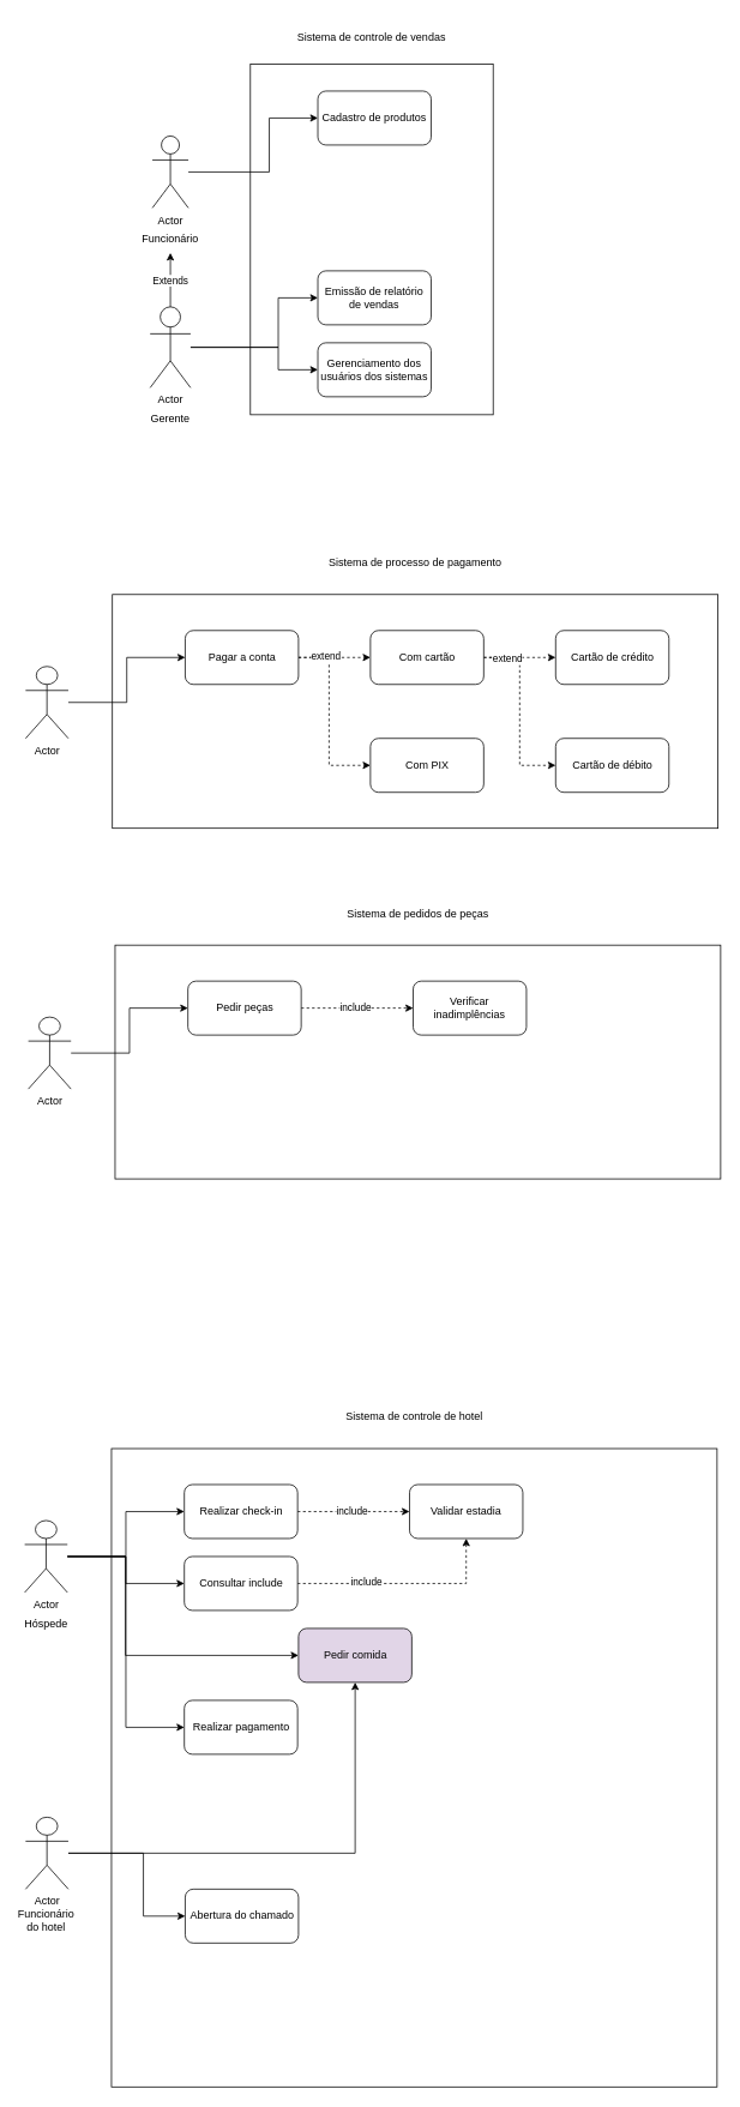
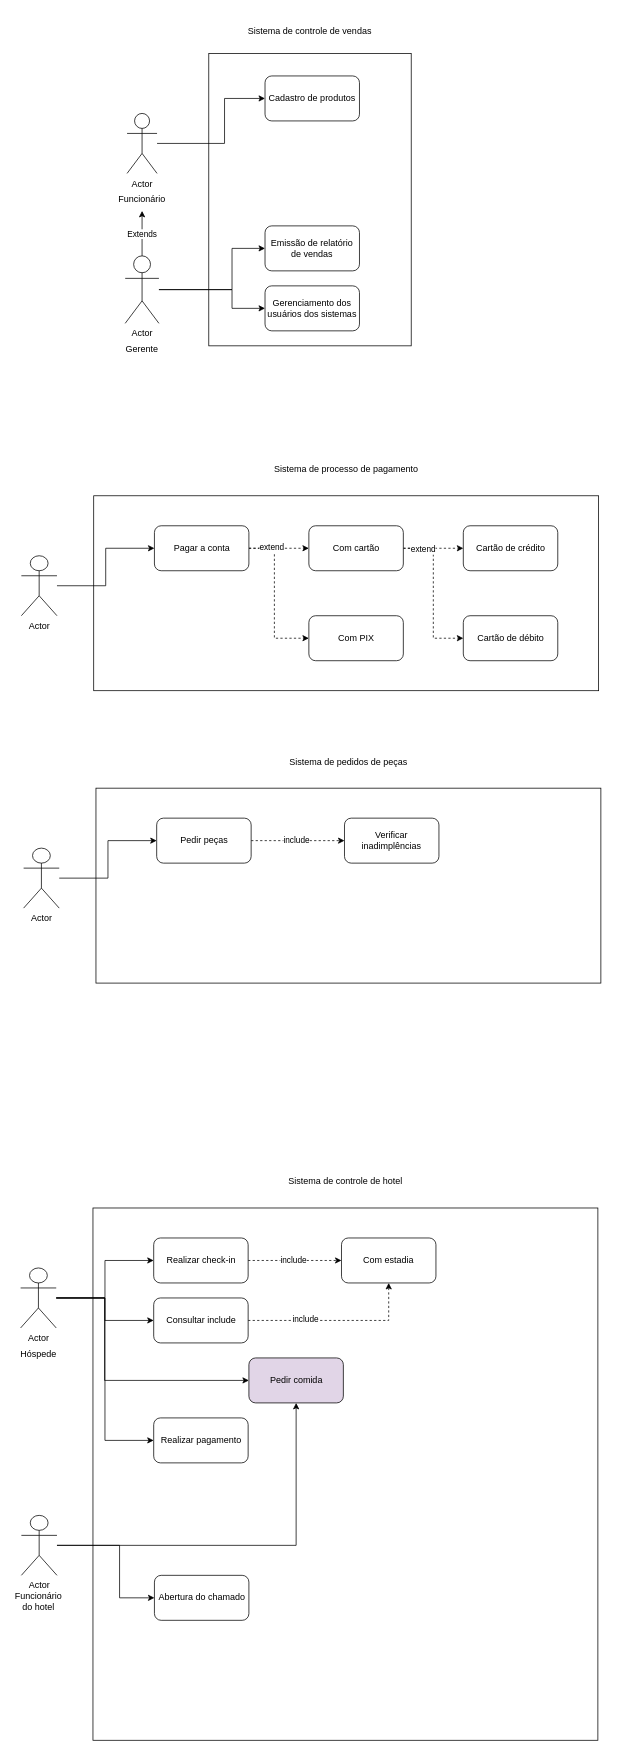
  <mxCell id="0" />
  <mxCell id="1" parent="0" />
  <mxCell id="2" value="" style="rounded=0;whiteSpace=wrap;html=1;" vertex="1" parent="1"><mxGeometry x="124.5" y="660" width="673.5" height="260" as="geometry" /></mxCell>
  <mxCell id="3" value="" style="rounded=0;whiteSpace=wrap;html=1;" vertex="1" parent="1"><mxGeometry x="278" y="70" width="270" height="390" as="geometry" /></mxCell>
  <mxCell id="4" style="edgeStyle=orthogonalEdgeStyle;rounded=0;orthogonalLoop=1;jettySize=auto;html=1;entryX=0;entryY=0.5;entryDx=0;entryDy=0;" edge="1" parent="1" source="5" target="14"><mxGeometry relative="1" as="geometry"><Array as="points"><mxPoint x="299" y="190" /><mxPoint x="299" y="130" /></Array></mxGeometry></mxCell>
  <mxCell id="5" value="Actor" style="shape=umlActor;verticalLabelPosition=bottom;verticalAlign=top;html=1;outlineConnect=0;" vertex="1" parent="1"><mxGeometry x="169" y="150" width="40" height="80" as="geometry" /></mxCell>
  <mxCell id="6" value="Sistema de controle de vendas" style="text;html=1;align=center;verticalAlign=middle;whiteSpace=wrap;rounded=0;" vertex="1" parent="1"><mxGeometry x="313" y="20" width="200" height="40" as="geometry" /></mxCell>
  <mxCell id="7" value="Funcionário" style="text;html=1;align=center;verticalAlign=middle;whiteSpace=wrap;rounded=0;" vertex="1" parent="1"><mxGeometry x="159" y="250" width="60" height="30" as="geometry" /></mxCell>
  <mxCell id="8" style="edgeStyle=orthogonalEdgeStyle;rounded=0;orthogonalLoop=1;jettySize=auto;html=1;entryX=0;entryY=0.5;entryDx=0;entryDy=0;" edge="1" parent="1" source="10" target="15"><mxGeometry relative="1" as="geometry"><Array as="points"><mxPoint x="309" y="385" /><mxPoint x="309" y="330" /></Array></mxGeometry></mxCell>
  <mxCell id="9" style="edgeStyle=orthogonalEdgeStyle;rounded=0;orthogonalLoop=1;jettySize=auto;html=1;entryX=0;entryY=0.5;entryDx=0;entryDy=0;" edge="1" parent="1" source="10" target="16"><mxGeometry relative="1" as="geometry"><Array as="points"><mxPoint x="309" y="385" /><mxPoint x="309" y="410" /></Array></mxGeometry></mxCell>
  <mxCell id="10" value="Actor" style="shape=umlActor;verticalLabelPosition=bottom;verticalAlign=top;html=1;outlineConnect=0;" vertex="1" parent="1"><mxGeometry x="166.5" y="340" width="45" height="90" as="geometry" /></mxCell>
  <mxCell id="11" style="edgeStyle=orthogonalEdgeStyle;rounded=0;orthogonalLoop=1;jettySize=auto;html=1;entryX=0.5;entryY=1;entryDx=0;entryDy=0;exitX=0.5;exitY=0;exitDx=0;exitDy=0;exitPerimeter=0;" edge="1" parent="1" source="10" target="7"><mxGeometry relative="1" as="geometry" /></mxCell>
  <mxCell id="12" value="Extends" style="edgeLabel;html=1;align=center;verticalAlign=middle;resizable=0;points=[];" vertex="1" connectable="0" parent="11"><mxGeometry x="-0.133" y="-1" relative="1" as="geometry"><mxPoint x="-2" y="-4" as="offset" /></mxGeometry></mxCell>
  <mxCell id="13" value="Gerente" style="text;html=1;align=center;verticalAlign=middle;whiteSpace=wrap;rounded=0;" vertex="1" parent="1"><mxGeometry x="159" y="450" width="60" height="30" as="geometry" /></mxCell>
  <mxCell id="14" value="Cadastro de produtos" style="rounded=1;whiteSpace=wrap;html=1;" vertex="1" parent="1"><mxGeometry x="353" y="100" width="126" height="60" as="geometry" /></mxCell>
  <mxCell id="15" value="Emissão de relatório de vendas" style="rounded=1;whiteSpace=wrap;html=1;" vertex="1" parent="1"><mxGeometry x="353" y="300" width="126" height="60" as="geometry" /></mxCell>
  <mxCell id="16" value="Gerenciamento dos usuários dos sistemas" style="rounded=1;whiteSpace=wrap;html=1;" vertex="1" parent="1"><mxGeometry x="353" y="380" width="126" height="60" as="geometry" /></mxCell>
  <mxCell id="17" style="edgeStyle=orthogonalEdgeStyle;rounded=0;orthogonalLoop=1;jettySize=auto;html=1;entryX=0;entryY=0.5;entryDx=0;entryDy=0;" edge="1" parent="1" source="18" target="22"><mxGeometry relative="1" as="geometry" /></mxCell>
  <mxCell id="18" value="Actor" style="shape=umlActor;verticalLabelPosition=bottom;verticalAlign=top;html=1;outlineConnect=0;" vertex="1" parent="1"><mxGeometry x="28" y="740" width="47.5" height="80" as="geometry" /></mxCell>
  <mxCell id="19" value="" style="edgeStyle=orthogonalEdgeStyle;rounded=0;orthogonalLoop=1;jettySize=auto;html=1;dashed=1;" edge="1" parent="1" source="22" target="26"><mxGeometry relative="1" as="geometry" /></mxCell>
  <mxCell id="20" value="" style="edgeStyle=orthogonalEdgeStyle;rounded=0;orthogonalLoop=1;jettySize=auto;html=1;dashed=1;" edge="1" parent="1" source="22" target="27"><mxGeometry relative="1" as="geometry"><Array as="points"><mxPoint x="365.5" y="730" /><mxPoint x="365.5" y="850" /></Array></mxGeometry></mxCell>
  <mxCell id="21" value="extend" style="edgeLabel;html=1;align=center;verticalAlign=middle;resizable=0;points=[];" vertex="1" connectable="0" parent="20"><mxGeometry x="-0.699" y="2" relative="1" as="geometry"><mxPoint as="offset" /></mxGeometry></mxCell>
  <mxCell id="22" value="Pagar a conta" style="rounded=1;whiteSpace=wrap;html=1;" vertex="1" parent="1"><mxGeometry x="205.5" y="700" width="126" height="60" as="geometry" /></mxCell>
  <mxCell id="23" value="" style="edgeStyle=orthogonalEdgeStyle;rounded=0;orthogonalLoop=1;jettySize=auto;html=1;dashed=1;" edge="1" parent="1" source="26" target="28"><mxGeometry relative="1" as="geometry" /></mxCell>
  <mxCell id="24" style="edgeStyle=orthogonalEdgeStyle;rounded=0;orthogonalLoop=1;jettySize=auto;html=1;entryX=0;entryY=0.5;entryDx=0;entryDy=0;dashed=1;" edge="1" parent="1" source="26" target="29"><mxGeometry relative="1" as="geometry" /></mxCell>
  <mxCell id="25" value="extend" style="edgeLabel;html=1;align=center;verticalAlign=middle;resizable=0;points=[];" vertex="1" connectable="0" parent="24"><mxGeometry x="-0.735" y="-1" relative="1" as="geometry"><mxPoint x="-1" as="offset" /></mxGeometry></mxCell>
  <mxCell id="26" value="Com cartão" style="rounded=1;whiteSpace=wrap;html=1;" vertex="1" parent="1"><mxGeometry x="411.5" y="700" width="126" height="60" as="geometry" /></mxCell>
  <mxCell id="27" value="Com PIX" style="rounded=1;whiteSpace=wrap;html=1;" vertex="1" parent="1"><mxGeometry x="411.5" y="820" width="126" height="60" as="geometry" /></mxCell>
  <mxCell id="28" value="Cartão de crédito" style="rounded=1;whiteSpace=wrap;html=1;" vertex="1" parent="1"><mxGeometry x="617.5" y="700" width="126" height="60" as="geometry" /></mxCell>
  <mxCell id="29" value="Cartão de débito" style="rounded=1;whiteSpace=wrap;html=1;" vertex="1" parent="1"><mxGeometry x="617.5" y="820" width="126" height="60" as="geometry" /></mxCell>
  <mxCell id="30" value="Sistema de processo de pagamento" style="text;html=1;align=center;verticalAlign=middle;whiteSpace=wrap;rounded=0;" vertex="1" parent="1"><mxGeometry x="358" y="610" width="206.5" height="30" as="geometry" /></mxCell>
  <mxCell id="31" value="" style="rounded=0;whiteSpace=wrap;html=1;" vertex="1" parent="1"><mxGeometry x="127.5" y="1050" width="673.5" height="260" as="geometry" /></mxCell>
  <mxCell id="32" style="edgeStyle=orthogonalEdgeStyle;rounded=0;orthogonalLoop=1;jettySize=auto;html=1;entryX=0;entryY=0.5;entryDx=0;entryDy=0;" edge="1" source="33" target="36" parent="1"><mxGeometry relative="1" as="geometry" /></mxCell>
  <mxCell id="33" value="Actor" style="shape=umlActor;verticalLabelPosition=bottom;verticalAlign=top;html=1;outlineConnect=0;" vertex="1" parent="1"><mxGeometry x="31" y="1130" width="47.5" height="80" as="geometry" /></mxCell>
  <mxCell id="34" value="" style="edgeStyle=orthogonalEdgeStyle;rounded=0;orthogonalLoop=1;jettySize=auto;html=1;dashed=1;" edge="1" parent="1" source="36" target="38"><mxGeometry relative="1" as="geometry" /></mxCell>
  <mxCell id="35" value="include" style="edgeLabel;html=1;align=center;verticalAlign=middle;resizable=0;points=[];" vertex="1" connectable="0" parent="34"><mxGeometry x="-0.035" y="1" relative="1" as="geometry"><mxPoint as="offset" /></mxGeometry></mxCell>
  <mxCell id="36" value="Pedir peças" style="rounded=1;whiteSpace=wrap;html=1;" vertex="1" parent="1"><mxGeometry x="208.5" y="1090" width="126" height="60" as="geometry" /></mxCell>
  <mxCell id="37" value="Sistema de pedidos de peças" style="text;html=1;align=center;verticalAlign=middle;whiteSpace=wrap;rounded=0;" vertex="1" parent="1"><mxGeometry x="361" y="1000" width="206.5" height="30" as="geometry" /></mxCell>
  <mxCell id="38" value="Verificar inadimplências" style="rounded=1;whiteSpace=wrap;html=1;" vertex="1" parent="1"><mxGeometry x="459" y="1090" width="126" height="60" as="geometry" /></mxCell>
  <mxCell id="39" value="" style="rounded=0;whiteSpace=wrap;html=1;" vertex="1" parent="1"><mxGeometry x="123.5" y="1610" width="673.5" height="710" as="geometry" /></mxCell>
  <mxCell id="40" style="edgeStyle=orthogonalEdgeStyle;rounded=0;orthogonalLoop=1;jettySize=auto;html=1;entryX=0;entryY=0.5;entryDx=0;entryDy=0;" edge="1" source="44" target="47" parent="1"><mxGeometry relative="1" as="geometry" /></mxCell>
  <mxCell id="41" style="edgeStyle=orthogonalEdgeStyle;rounded=0;orthogonalLoop=1;jettySize=auto;html=1;entryX=0;entryY=0.5;entryDx=0;entryDy=0;" edge="1" parent="1" source="44" target="53"><mxGeometry relative="1" as="geometry" /></mxCell>
  <mxCell id="42" style="edgeStyle=orthogonalEdgeStyle;rounded=0;orthogonalLoop=1;jettySize=auto;html=1;entryX=0;entryY=0.5;entryDx=0;entryDy=0;" edge="1" parent="1" source="44" target="54"><mxGeometry relative="1" as="geometry"><Array as="points"><mxPoint x="139" y="1730" /><mxPoint x="139" y="1840" /></Array></mxGeometry></mxCell>
  <mxCell id="43" style="edgeStyle=orthogonalEdgeStyle;rounded=0;orthogonalLoop=1;jettySize=auto;html=1;entryX=0;entryY=0.5;entryDx=0;entryDy=0;" edge="1" parent="1" source="44" target="55"><mxGeometry relative="1" as="geometry" /></mxCell>
  <mxCell id="44" value="Actor" style="shape=umlActor;verticalLabelPosition=bottom;verticalAlign=top;html=1;outlineConnect=0;" vertex="1" parent="1"><mxGeometry x="27" y="1690" width="47.5" height="80" as="geometry" /></mxCell>
  <mxCell id="45" value="" style="edgeStyle=orthogonalEdgeStyle;rounded=0;orthogonalLoop=1;jettySize=auto;html=1;dashed=1;" edge="1" source="47" target="49" parent="1"><mxGeometry relative="1" as="geometry" /></mxCell>
  <mxCell id="46" value="include" style="edgeLabel;html=1;align=center;verticalAlign=middle;resizable=0;points=[];" vertex="1" connectable="0" parent="45"><mxGeometry x="-0.035" y="1" relative="1" as="geometry"><mxPoint as="offset" /></mxGeometry></mxCell>
  <mxCell id="47" value="Realizar check-in" style="rounded=1;whiteSpace=wrap;html=1;" vertex="1" parent="1"><mxGeometry x="204.5" y="1650" width="126" height="60" as="geometry" /></mxCell>
  <mxCell id="48" value="Sistema de controle de hotel" style="text;html=1;align=center;verticalAlign=middle;whiteSpace=wrap;rounded=0;" vertex="1" parent="1"><mxGeometry x="357" y="1560" width="206.5" height="30" as="geometry" /></mxCell>
- <mxCell id="49" value="Validar estadia" style="rounded=1;whiteSpace=wrap;html=1;" vertex="1" parent="1"><mxGeometry x="455" y="1650" width="126" height="60" as="geometry" /></mxCell>
+ <mxCell id="49" value="Com estadia" style="rounded=1;whiteSpace=wrap;html=1;" vertex="1" parent="1"><mxGeometry x="455" y="1650" width="126" height="60" as="geometry" /></mxCell>
  <mxCell id="50" value="Hóspede" style="text;html=1;align=center;verticalAlign=middle;whiteSpace=wrap;rounded=0;" vertex="1" parent="1"><mxGeometry x="20.75" y="1790" width="60" height="30" as="geometry" /></mxCell>
  <mxCell id="51" style="edgeStyle=orthogonalEdgeStyle;rounded=0;orthogonalLoop=1;jettySize=auto;html=1;entryX=0.5;entryY=1;entryDx=0;entryDy=0;dashed=1;" edge="1" parent="1" source="53" target="49"><mxGeometry relative="1" as="geometry" /></mxCell>
  <mxCell id="52" value="include" style="edgeLabel;html=1;align=center;verticalAlign=middle;resizable=0;points=[];" vertex="1" connectable="0" parent="51"><mxGeometry x="-0.36" y="2" relative="1" as="geometry"><mxPoint as="offset" /></mxGeometry></mxCell>
  <mxCell id="53" value="Consultar include" style="rounded=1;whiteSpace=wrap;html=1;" vertex="1" parent="1"><mxGeometry x="204.5" y="1730" width="126" height="60" as="geometry" /></mxCell>
  <mxCell id="54" value="Pedir comida" style="rounded=1;whiteSpace=wrap;html=1;fillColor=#e1d5e7;" vertex="1" parent="1"><mxGeometry x="331.5" y="1810" width="126" height="60" as="geometry" /></mxCell>
  <mxCell id="55" value="Realizar pagamento" style="rounded=1;whiteSpace=wrap;html=1;" vertex="1" parent="1"><mxGeometry x="204.5" y="1890" width="126" height="60" as="geometry" /></mxCell>
  <mxCell id="56" style="edgeStyle=orthogonalEdgeStyle;rounded=0;orthogonalLoop=1;jettySize=auto;html=1;entryX=0.5;entryY=1;entryDx=0;entryDy=0;" edge="1" parent="1" source="58" target="54"><mxGeometry relative="1" as="geometry" /></mxCell>
  <mxCell id="57" style="edgeStyle=orthogonalEdgeStyle;rounded=0;orthogonalLoop=1;jettySize=auto;html=1;entryX=0;entryY=0.5;entryDx=0;entryDy=0;" edge="1" parent="1" source="58" target="60"><mxGeometry relative="1" as="geometry"><Array as="points"><mxPoint x="159" y="2060" /><mxPoint x="159" y="2130" /></Array></mxGeometry></mxCell>
  <mxCell id="58" value="Actor" style="shape=umlActor;verticalLabelPosition=bottom;verticalAlign=top;html=1;outlineConnect=0;" vertex="1" parent="1"><mxGeometry x="28" y="2020" width="47.5" height="80" as="geometry" /></mxCell>
  <mxCell id="59" value="Funcionário do hotel" style="text;html=1;align=center;verticalAlign=middle;whiteSpace=wrap;rounded=0;" vertex="1" parent="1"><mxGeometry x="20.75" y="2120" width="60" height="30" as="geometry" /></mxCell>
  <mxCell id="60" value="Abertura do chamado" style="rounded=1;whiteSpace=wrap;html=1;" vertex="1" parent="1"><mxGeometry x="205.5" y="2100" width="126" height="60" as="geometry" /></mxCell>
